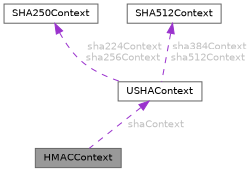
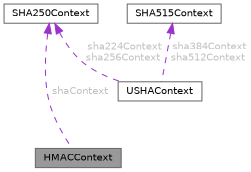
  digraph {
    node [color=gray40 fillcolor=white fontname=Helvetica fontsize=10 shape=box style=filled]
    edge [color=darkorchid3 dir=back fontcolor=grey fontname=Helvetica fontsize=10 labelfontname=Helvetica labelfontsize=10 style=dashed]
    n1 [fillcolor=grey60 fontcolor=black height=0.2 label=HMACContext width=0.4]
    n2 [height=0.2 label=USHAContext width=0.4]
    n3 [height=0.2 label=SHA250Context width=0.4]
-   n4 [height=0.2 label=SHA512Context width=0.4]
-   n2 -> n1 [label=" shaContext"]
+   n4 [height=0.2 label=SHA515Context width=0.4]
+   n3 -> n1 [label=" shaContext"]
    n3 -> n2 [label=" sha224Context\nsha256Context"]
    n4 -> n2 [label=" sha384Context\nsha512Context"]
  }
